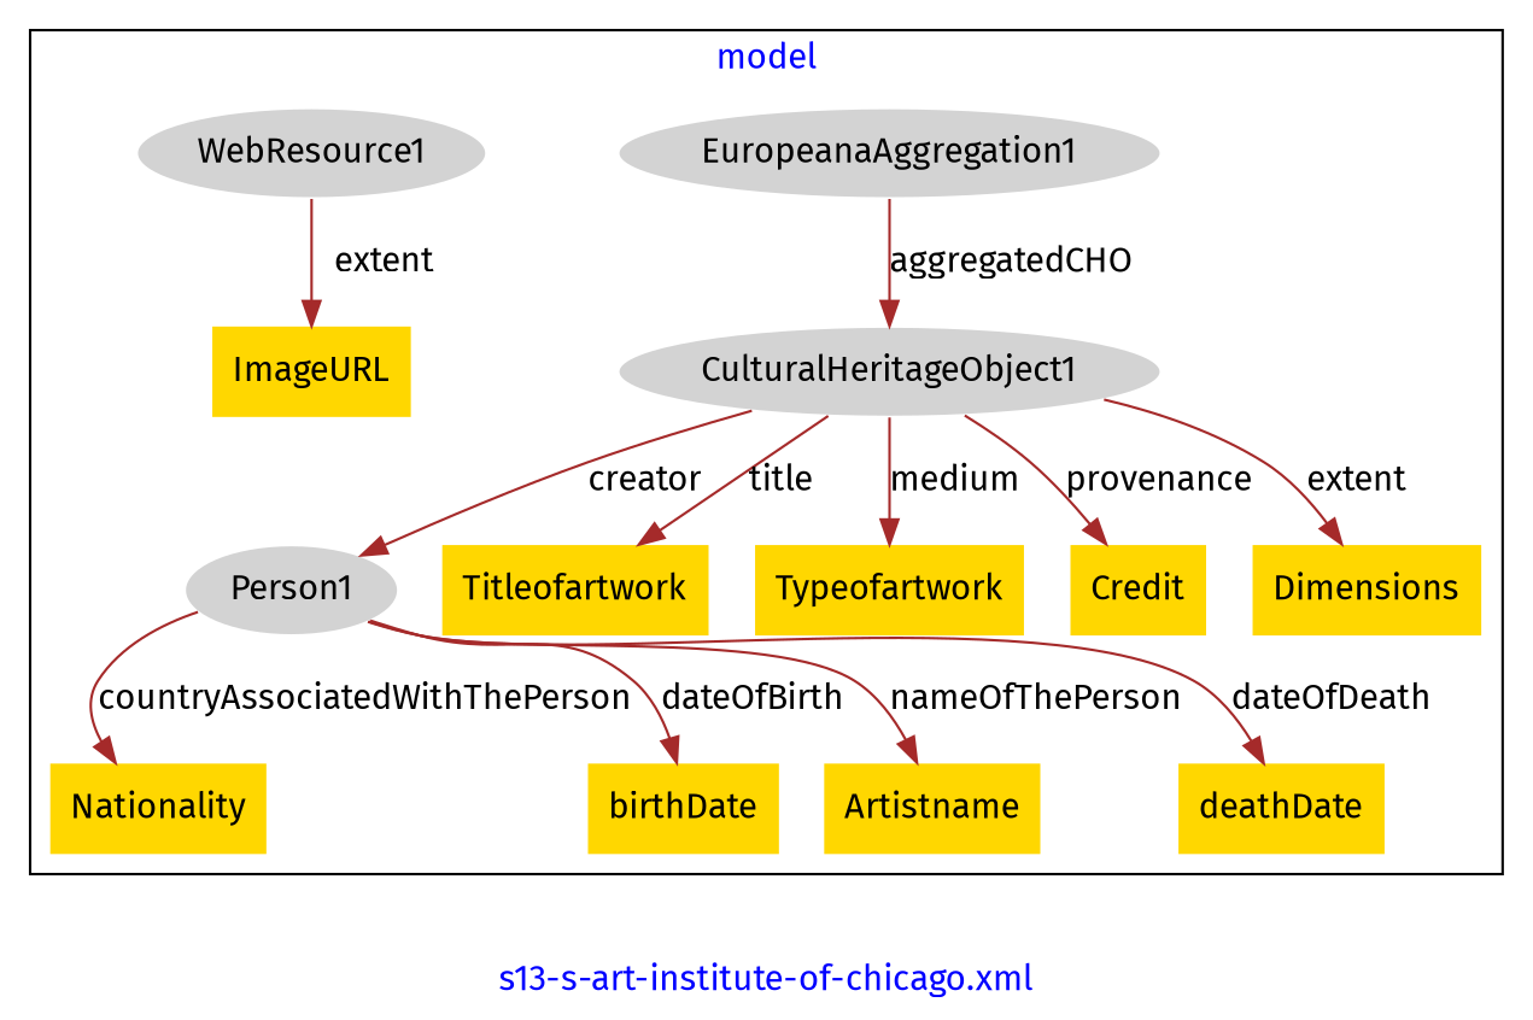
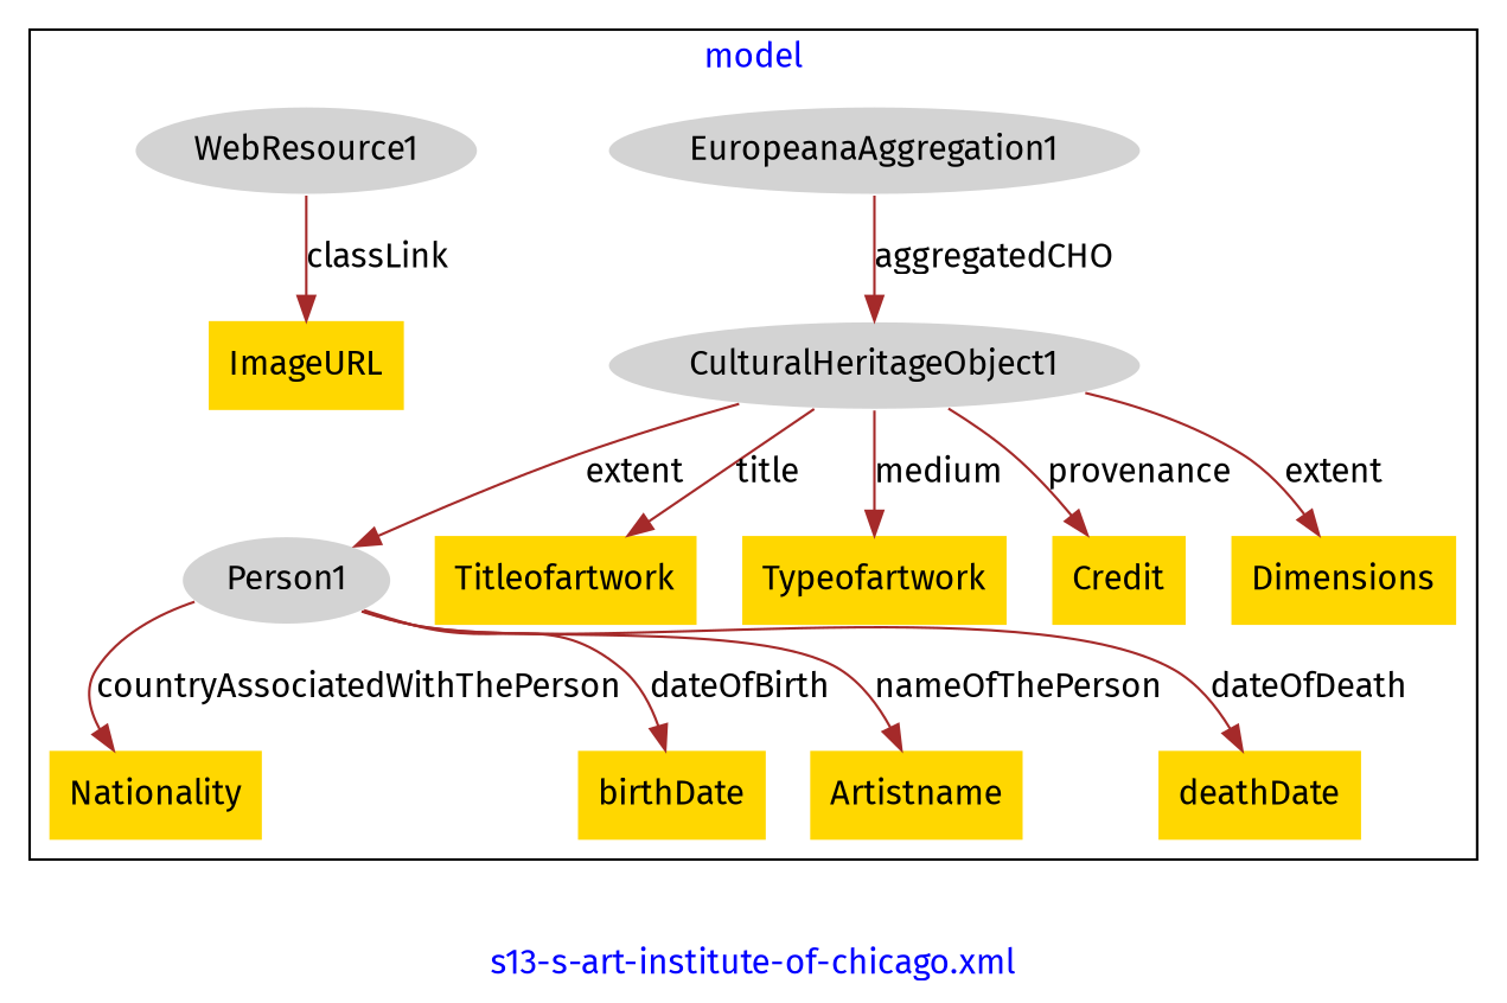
  digraph {
    fontcolor=blue
    fontname="Fira Sans"
    label="s13-s-art-institute-of-chicago.xml"
    remincross=true
    node [fillcolor=gold fontname="Fira Sans" style=filled shape=plaintext]
    edge [color=brown fontcolor=black fontname="Fira Sans"]
    n1 [color=white fillcolor=lightgray label=CulturalHeritageObject1 shape=""]
    n2 [color=white fillcolor=lightgray label=Person1 shape=""]
    n3 [color=white fillcolor=lightgray label=EuropeanaAggregation1 shape=""]
    n4 [color=white fillcolor=lightgray label=WebResource1 shape=""]
    n5 [label=Titleofartwork]
    n6 [label=Nationality]
    n7 [label=Typeofartwork]
    n8 [label=birthDate]
    n9 [label=ImageURL]
    n10 [label=Artistname]
    n11 [label=deathDate]
    n12 [label=Credit]
    n13 [label=Dimensions]
    subgraph cluster_1 {
      label=model
      n1
      n2
      n3
      n4
      n5
      n6
      n7
      n8
      n9
      n10
      n11
      n12
      n13
    }
-   n1 -> n2 [label=creator]
+   n1 -> n2 [label=extent]
    n1 -> n5 [label=title]
    n1 -> n7 [label=medium]
    n1 -> n12 [label=provenance]
    n1 -> n13 [label=extent]
    n2 -> n6 [label=countryAssociatedWithThePerson]
    n2 -> n8 [label=dateOfBirth]
    n2 -> n10 [label=nameOfThePerson]
    n2 -> n11 [label=dateOfDeath]
    n3 -> n1 [label=aggregatedCHO]
-   n4 -> n9 [label=extent]
+   n4 -> n9 [label=classLink]
  }
